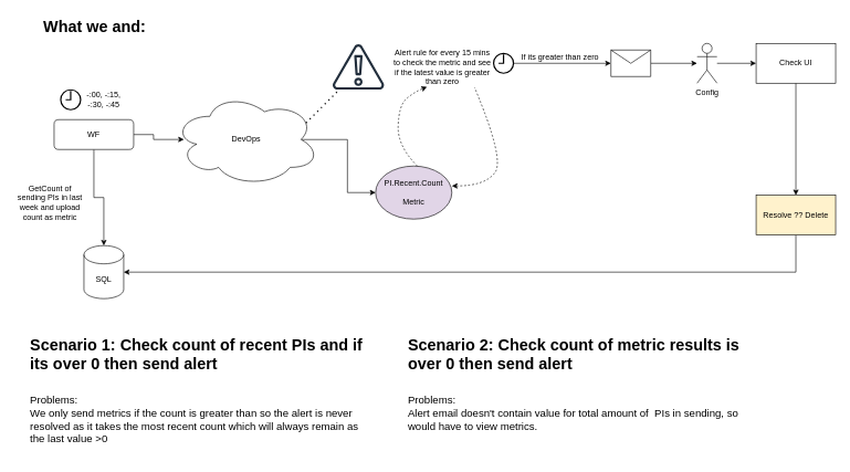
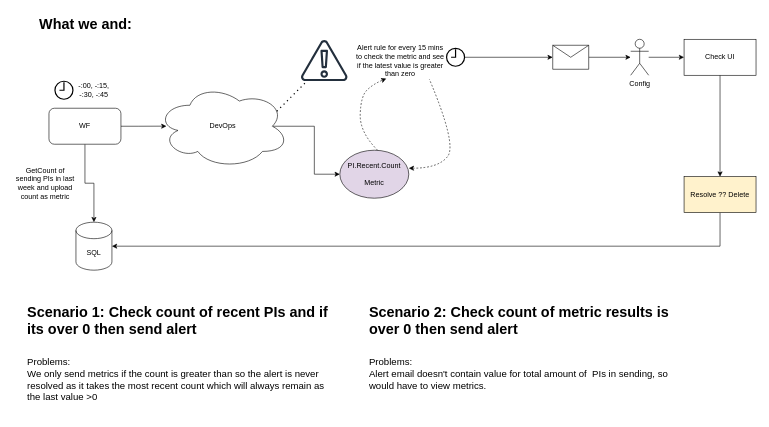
  <mxCell id="0" />
  <mxCell id="1" parent="0" />
  <mxCell id="2" value="" style="edgeStyle=orthogonalEdgeStyle;rounded=0;orthogonalLoop=1;jettySize=auto;html=1;entryX=0.072;entryY=0.499;entryDx=0;entryDy=0;entryPerimeter=0;" parent="1" source="4" target="8" edge="1"><mxGeometry relative="1" as="geometry"><Array as="points" /></mxGeometry></mxCell>
  <mxCell id="3" style="edgeStyle=orthogonalEdgeStyle;rounded=0;orthogonalLoop=1;jettySize=auto;html=1;exitX=0.5;exitY=1;exitDx=0;exitDy=0;entryX=0.5;entryY=0;entryDx=0;entryDy=0;entryPerimeter=0;" parent="1" source="4" target="26" edge="1"><mxGeometry relative="1" as="geometry" /></mxCell>
- <mxCell id="4" value="WF" style="rounded=1;whiteSpace=wrap;html=1;" parent="1" vertex="1"><mxGeometry x="81" y="180" width="120" height="45" as="geometry" /></mxCell>
+ <mxCell id="4" value="WF" style="rounded=1;whiteSpace=wrap;html=1;" parent="1" vertex="1"><mxGeometry x="81" y="180" width="120" height="60" as="geometry" /></mxCell>
  <mxCell id="5" value="" style="html=1;verticalLabelPosition=bottom;align=center;labelBackgroundColor=#ffffff;verticalAlign=top;strokeWidth=2;strokeColor=#000000;shadow=0;dashed=0;shape=mxgraph.ios7.icons.clock;" parent="1" vertex="1"><mxGeometry x="91" y="135" width="30" height="30" as="geometry" /></mxCell>
  <mxCell id="6" value="-:00, -:15, -:30, -:45" style="text;html=1;strokeColor=none;fillColor=none;align=center;verticalAlign=middle;whiteSpace=wrap;rounded=0;" parent="1" vertex="1"><mxGeometry x="121" y="130" width="70" height="40" as="geometry" /></mxCell>
  <mxCell id="7" value="" style="edgeStyle=orthogonalEdgeStyle;rounded=0;orthogonalLoop=1;jettySize=auto;html=1;exitX=0.875;exitY=0.5;exitDx=0;exitDy=0;exitPerimeter=0;" parent="1" source="8" target="15" edge="1"><mxGeometry relative="1" as="geometry" /></mxCell>
  <mxCell id="8" value="DevOps" style="ellipse;shape=cloud;whiteSpace=wrap;html=1;" parent="1" vertex="1"><mxGeometry x="261" y="140" width="220" height="140" as="geometry" /></mxCell>
  <mxCell id="9" value="GetCount of sending PIs in last week and upload count as metric" style="text;html=1;strokeColor=none;fillColor=none;align=center;verticalAlign=middle;whiteSpace=wrap;rounded=0;" parent="1" vertex="1"><mxGeometry x="20" y="290" width="110" height="30" as="geometry" /></mxCell>
  <mxCell id="10" value="" style="sketch=0;outlineConnect=0;fontColor=#232F3E;gradientColor=none;fillColor=#232F3D;strokeColor=none;dashed=0;verticalLabelPosition=bottom;verticalAlign=top;align=center;html=1;fontSize=12;fontStyle=0;aspect=fixed;pointerEvents=1;shape=mxgraph.aws4.alert;" parent="1" vertex="1"><mxGeometry x="501" y="66" width="78" height="69" as="geometry" /></mxCell>
  <mxCell id="11" value="Alert rule for every 15 mins to check the metric and see if the latest value is greater than zero" style="text;html=1;strokeColor=none;fillColor=none;align=center;verticalAlign=middle;whiteSpace=wrap;rounded=0;" parent="1" vertex="1"><mxGeometry x="591" y="70.5" width="152" height="60" as="geometry" /></mxCell>
  <mxCell id="12" value="" style="endArrow=none;dashed=1;html=1;dashPattern=1 3;strokeWidth=2;rounded=0;" parent="1" edge="1"><mxGeometry width="50" height="50" relative="1" as="geometry"><mxPoint x="461" y="185" as="sourcePoint" /><mxPoint x="511" y="135" as="targetPoint" /></mxGeometry></mxCell>
  <mxCell id="13" value="" style="edgeStyle=orthogonalEdgeStyle;rounded=0;orthogonalLoop=1;jettySize=auto;html=1;" parent="1" source="14" target="20" edge="1"><mxGeometry relative="1" as="geometry" /></mxCell>
  <mxCell id="14" value="" style="html=1;verticalLabelPosition=bottom;align=center;labelBackgroundColor=#ffffff;verticalAlign=top;strokeWidth=2;strokeColor=#000000;shadow=0;dashed=0;shape=mxgraph.ios7.icons.clock;" parent="1" vertex="1"><mxGeometry x="744" y="80" width="30" height="30" as="geometry" /></mxCell>
  <mxCell id="15" value="PI.Recent.Count&lt;br&gt;&lt;br&gt;Metric" style="ellipse;whiteSpace=wrap;html=1;fillColor=#e1d5e7;" parent="1" vertex="1"><mxGeometry x="566" y="250" width="115" height="80" as="geometry" /></mxCell>
  <mxCell id="16" value="&lt;h1&gt;What we and:&lt;/h1&gt;" style="text;html=1;strokeColor=none;fillColor=none;spacing=5;spacingTop=-20;whiteSpace=wrap;overflow=hidden;rounded=0;" parent="1" vertex="1"><mxGeometry x="60" y="20" width="190" height="120" as="geometry" /></mxCell>
  <mxCell id="17" value="" style="curved=1;endArrow=none;html=1;rounded=0;endFill=0;startArrow=classic;startFill=1;dashed=1;entryX=0.817;entryY=1.014;entryDx=0;entryDy=0;entryPerimeter=0;" parent="1" target="11" edge="1"><mxGeometry width="50" height="50" relative="1" as="geometry"><mxPoint x="681" y="280" as="sourcePoint" /><mxPoint x="771" y="120" as="targetPoint" /><Array as="points"><mxPoint x="731" y="280" /><mxPoint x="761" y="240" /></Array></mxGeometry></mxCell>
  <mxCell id="18" value="" style="curved=1;endArrow=classic;html=1;rounded=0;endFill=1;startArrow=none;startFill=0;dashed=1;entryX=0.345;entryY=1;entryDx=0;entryDy=0;entryPerimeter=0;" parent="1" target="11" edge="1"><mxGeometry width="50" height="50" relative="1" as="geometry"><mxPoint x="629" y="250" as="sourcePoint" /><mxPoint x="719" y="90" as="targetPoint" /><Array as="points"><mxPoint x="599" y="220" /><mxPoint x="601" y="160" /><mxPoint x="621" y="140" /></Array></mxGeometry></mxCell>
  <mxCell id="19" value="" style="edgeStyle=orthogonalEdgeStyle;rounded=0;orthogonalLoop=1;jettySize=auto;html=1;" parent="1" source="20" target="23" edge="1"><mxGeometry relative="1" as="geometry" /></mxCell>
  <mxCell id="20" value="" style="shape=message;html=1;html=1;outlineConnect=0;labelPosition=center;verticalLabelPosition=bottom;align=center;verticalAlign=top;" parent="1" vertex="1"><mxGeometry x="921" y="75" width="60" height="40" as="geometry" /></mxCell>
- <mxCell id="21" value="If its greater than zero" style="text;html=1;align=center;verticalAlign=middle;resizable=0;points=[];autosize=1;strokeColor=none;fillColor=none;" parent="1" vertex="1"><mxGeometry x="774" y="70.5" width="140" height="30" as="geometry" /></mxCell>
  <mxCell id="22" value="" style="edgeStyle=orthogonalEdgeStyle;rounded=0;orthogonalLoop=1;jettySize=auto;html=1;" parent="1" source="23" target="25" edge="1"><mxGeometry relative="1" as="geometry" /></mxCell>
  <mxCell id="23" value="Config" style="shape=umlActor;verticalLabelPosition=bottom;verticalAlign=top;html=1;outlineConnect=0;" parent="1" vertex="1"><mxGeometry x="1051" y="65" width="30" height="60" as="geometry" /></mxCell>
  <mxCell id="24" value="" style="edgeStyle=orthogonalEdgeStyle;rounded=0;orthogonalLoop=1;jettySize=auto;html=1;" parent="1" source="25" target="28" edge="1"><mxGeometry relative="1" as="geometry" /></mxCell>
  <mxCell id="25" value="Check UI" style="whiteSpace=wrap;html=1;verticalAlign=middle;" parent="1" vertex="1"><mxGeometry x="1140" y="65" width="120" height="60" as="geometry" /></mxCell>
  <mxCell id="26" value="SQL" style="shape=cylinder3;whiteSpace=wrap;html=1;boundedLbl=1;backgroundOutline=1;size=13.75;" parent="1" vertex="1"><mxGeometry x="126" y="370" width="60" height="80" as="geometry" /></mxCell>
  <mxCell id="27" style="edgeStyle=orthogonalEdgeStyle;rounded=0;orthogonalLoop=1;jettySize=auto;html=1;exitX=0.5;exitY=1;exitDx=0;exitDy=0;entryX=1;entryY=0.5;entryDx=0;entryDy=0;entryPerimeter=0;" parent="1" source="28" target="26" edge="1"><mxGeometry relative="1" as="geometry" /></mxCell>
  <mxCell id="28" value="Resolve ?? Delete" style="whiteSpace=wrap;html=1;verticalAlign=middle;fillColor=#fff2cc;" parent="1" vertex="1"><mxGeometry x="1140" y="294" width="120" height="60" as="geometry" /></mxCell>
  <mxCell id="29" value="&lt;h1&gt;Scenario 1: Check count of recent PIs and if its over 0 then send alert&lt;/h1&gt;&lt;div&gt;&lt;br&gt;&lt;/div&gt;&lt;div style=&quot;font-size: 16px;&quot;&gt;&lt;font style=&quot;font-size: 16px;&quot;&gt;Problems:&lt;/font&gt;&lt;/div&gt;&lt;div style=&quot;font-size: 16px;&quot;&gt;&lt;font style=&quot;font-size: 16px;&quot;&gt;We only send metrics if the count is greater than so the alert is never resolved as it takes the most recent count which will always remain as the last value &amp;gt;0&lt;/font&gt;&lt;/div&gt;&lt;div style=&quot;font-size: 16px;&quot;&gt;&lt;br&gt;&lt;/div&gt;" style="text;html=1;strokeColor=none;fillColor=none;spacing=5;spacingTop=-20;whiteSpace=wrap;overflow=hidden;rounded=0;" parent="1" vertex="1"><mxGeometry x="40" y="500" width="520" height="190" as="geometry" /></mxCell>
  <mxCell id="30" value="&lt;h1&gt;Scenario 2: Check count of metric results is over 0 then send alert&lt;/h1&gt;&lt;div&gt;&lt;br&gt;&lt;/div&gt;&lt;div style=&quot;font-size: 16px;&quot;&gt;&lt;font style=&quot;font-size: 16px;&quot;&gt;Problems:&lt;/font&gt;&lt;/div&gt;&lt;div style=&quot;font-size: 16px;&quot;&gt;&lt;font style=&quot;font-size: 16px;&quot;&gt;Alert email doesn't contain value for total amount of&amp;nbsp; PIs in sending, so would have to view metrics.&lt;/font&gt;&lt;/div&gt;&lt;div style=&quot;font-size: 16px;&quot;&gt;&lt;br&gt;&lt;/div&gt;" style="text;html=1;strokeColor=none;fillColor=none;spacing=5;spacingTop=-20;whiteSpace=wrap;overflow=hidden;rounded=0;" parent="1" vertex="1"><mxGeometry x="610" y="500" width="520" height="180" as="geometry" /></mxCell>
